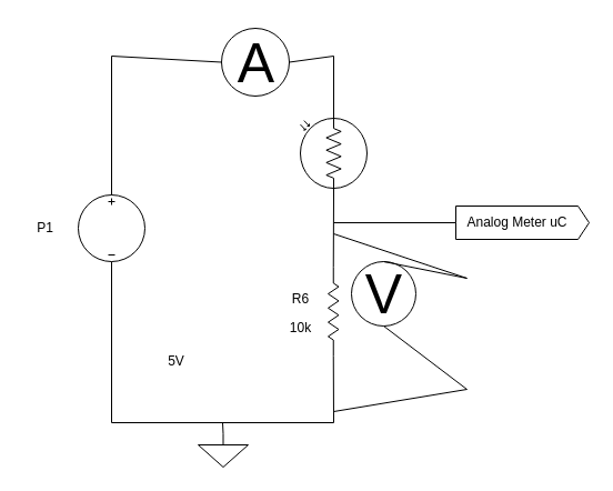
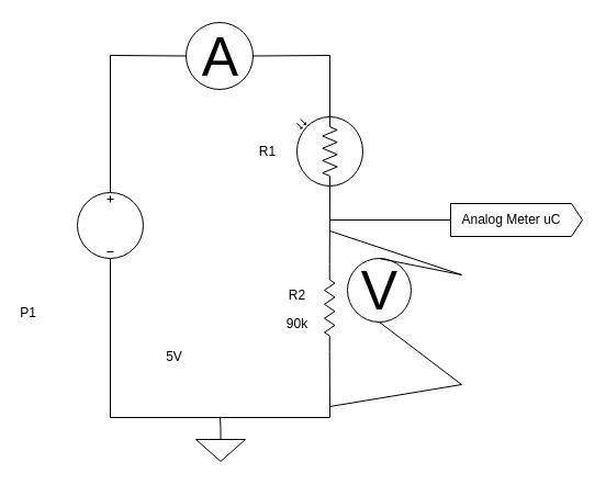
  <mxCell id="0" />
  <mxCell id="1" parent="0" />
  <mxCell id="2" value="" style="pointerEvents=1;verticalLabelPosition=bottom;shadow=0;dashed=0;align=center;html=1;verticalAlign=top;shape=mxgraph.electrical.signal_sources.source;aspect=fixed;points=[[0.5,0,0],[1,0.5,0],[0.5,1,0],[0,0.5,0]];elSignalType=dc3;" parent="1" vertex="1"><mxGeometry x="70" y="175" width="60" height="60" as="geometry" /></mxCell>
  <mxCell id="3" value="" style="pointerEvents=1;verticalLabelPosition=bottom;shadow=0;dashed=0;align=center;html=1;verticalAlign=top;shape=mxgraph.electrical.signal_sources.signal_ground;" parent="1" vertex="1"><mxGeometry x="178" y="390" width="45" height="30" as="geometry" /></mxCell>
- <mxCell id="4" value="R6" style="text;html=1;align=center;verticalAlign=middle;resizable=0;points=[];autosize=1;strokeColor=none;fillColor=none;" parent="1" vertex="1"><mxGeometry x="250" y="254" width="40" height="30" as="geometry" /></mxCell>
- <mxCell id="5" value="10k" style="text;html=1;align=center;verticalAlign=middle;resizable=0;points=[];autosize=1;strokeColor=none;fillColor=none;" parent="1" vertex="1"><mxGeometry x="250" y="280" width="40" height="30" as="geometry" /></mxCell>
- <mxCell id="6" value="P1" style="text;html=1;align=center;verticalAlign=middle;resizable=0;points=[];autosize=1;strokeColor=none;fillColor=none;" parent="1" vertex="1"><mxGeometry y="190" width="40" height="30" as="geometry" x="20" /></mxCell>
- <mxCell id="7" value="A" style="verticalLabelPosition=middle;shadow=0;dashed=0;align=center;html=1;verticalAlign=middle;strokeWidth=1;shape=ellipse;aspect=fixed;fontSize=50;strokeColor=#000000;direction=south;" parent="1" vertex="1"><mxGeometry x="199" y="25" width="61" height="61" as="geometry" /></mxCell>
+ <mxCell id="4" value="R2" style="text;html=1;align=center;verticalAlign=middle;resizable=0;points=[];autosize=1;strokeColor=none;fillColor=none;" parent="1" vertex="1"><mxGeometry x="250" y="254" width="40" height="30" as="geometry" /></mxCell>
+ <mxCell id="5" value="90k" style="text;html=1;align=center;verticalAlign=middle;resizable=0;points=[];autosize=1;strokeColor=none;fillColor=none;" parent="1" vertex="1"><mxGeometry x="250" y="280" width="40" height="30" as="geometry" /></mxCell>
+ <mxCell id="6" value="P1" style="text;html=1;align=center;verticalAlign=middle;resizable=0;points=[];autosize=1;strokeColor=none;fillColor=none;" parent="1" vertex="1"><mxGeometry x="5" y="270" width="40" height="30" as="geometry" /></mxCell>
+ <mxCell id="7" value="A" style="verticalLabelPosition=middle;shadow=0;dashed=0;align=center;html=1;verticalAlign=middle;strokeWidth=1;shape=ellipse;aspect=fixed;fontSize=50;strokeColor=#000000;direction=south;" parent="1" vertex="1"><mxGeometry x="169" y="20" width="61" height="61" as="geometry" /></mxCell>
  <mxCell id="8" value="V" style="verticalLabelPosition=middle;shadow=0;dashed=0;align=center;html=1;verticalAlign=middle;strokeWidth=1;shape=ellipse;aspect=fixed;fontSize=50;strokeColor=#000000;" parent="1" vertex="1"><mxGeometry x="316" y="235" width="58" height="58" as="geometry" /></mxCell>
  <mxCell id="9" value="" style="endArrow=none;html=1;rounded=0;exitX=0.5;exitY=1;exitDx=0;exitDy=0;exitPerimeter=0;entryX=1;entryY=0.5;entryDx=0;entryDy=0;entryPerimeter=0;" parent="1" source="2" target="11" edge="1"><mxGeometry width="50" height="50" relative="1" as="geometry"><mxPoint x="120" y="410" as="sourcePoint" /><mxPoint x="190" y="320" as="targetPoint" /><Array as="points"><mxPoint x="100" y="380" /><mxPoint x="300" y="380" /></Array></mxGeometry></mxCell>
  <mxCell id="10" value="5V" style="text;html=1;align=center;verticalAlign=middle;resizable=0;points=[];autosize=1;strokeColor=none;fillColor=none;" parent="1" vertex="1"><mxGeometry x="138" y="310" width="40" height="30" as="geometry" /></mxCell>
  <mxCell id="11" value="" style="pointerEvents=1;verticalLabelPosition=bottom;shadow=0;dashed=0;align=center;html=1;verticalAlign=top;shape=mxgraph.electrical.resistors.resistor_2;strokeColor=#000000;direction=south;" parent="1" vertex="1"><mxGeometry x="295" y="240" width="9.5" height="80" as="geometry" /></mxCell>
  <mxCell id="12" value="" style="endArrow=none;html=1;rounded=0;entryX=0;entryY=0.5;entryDx=0;entryDy=0;exitX=0;exitY=0.5;exitDx=0;exitDy=0;exitPerimeter=0;entryPerimeter=0;" parent="1" source="11" target="23" edge="1"><mxGeometry width="50" height="50" relative="1" as="geometry"><mxPoint x="200" y="190" as="sourcePoint" /><mxPoint x="300" y="175" as="targetPoint" /></mxGeometry></mxCell>
  <mxCell id="13" value="" style="endArrow=none;html=1;rounded=0;entryX=0.5;entryY=0;entryDx=0;entryDy=0;" parent="1" target="8" edge="1"><mxGeometry width="50" height="50" relative="1" as="geometry"><mxPoint x="300" y="210" as="sourcePoint" /><mxPoint x="721" y="270" as="targetPoint" /><Array as="points"><mxPoint x="420" y="250" /></Array></mxGeometry></mxCell>
  <mxCell id="14" value="" style="endArrow=none;html=1;rounded=0;entryX=0.5;entryY=1;entryDx=0;entryDy=0;" parent="1" target="8" edge="1"><mxGeometry width="50" height="50" relative="1" as="geometry"><mxPoint x="300" y="370" as="sourcePoint" /><mxPoint x="510" y="330" as="targetPoint" /><Array as="points"><mxPoint x="420" y="350" /></Array></mxGeometry></mxCell>
+ <mxCell id="15" value="R1" style="text;html=1;align=center;verticalAlign=middle;resizable=0;points=[];autosize=1;strokeColor=none;fillColor=none;" parent="1" vertex="1"><mxGeometry x="223" y="122.5" width="40" height="30" as="geometry" /></mxCell>
  <mxCell id="16" value="" style="endArrow=none;html=1;rounded=0;exitX=0.5;exitY=0;exitDx=0;exitDy=0;exitPerimeter=0;entryX=0.5;entryY=1;entryDx=0;entryDy=0;" parent="1" source="2" target="7" edge="1"><mxGeometry width="50" height="50" relative="1" as="geometry"><mxPoint x="90" y="90" as="sourcePoint" /><mxPoint x="140" y="40" as="targetPoint" /><Array as="points"><mxPoint x="100" y="50" /></Array></mxGeometry></mxCell>
  <mxCell id="17" value="" style="endArrow=none;html=1;rounded=0;exitX=0.5;exitY=0;exitDx=0;exitDy=0;entryX=1;entryY=0.5;entryDx=0;entryDy=0;entryPerimeter=0;" parent="1" source="7" target="23" edge="1"><mxGeometry width="50" height="50" relative="1" as="geometry"><mxPoint x="330" y="80" as="sourcePoint" /><mxPoint x="300" y="100" as="targetPoint" /><Array as="points"><mxPoint x="300" y="50" /></Array></mxGeometry></mxCell>
  <mxCell id="18" value="" style="endArrow=none;html=1;rounded=0;exitX=0.5;exitY=0;exitDx=0;exitDy=0;exitPerimeter=0;" parent="1" source="3" edge="1"><mxGeometry width="50" height="50" relative="1" as="geometry"><mxPoint x="350" y="330" as="sourcePoint" /><mxPoint x="200" y="380" as="targetPoint" /></mxGeometry></mxCell>
  <mxCell id="19" value="" style="group" parent="1" vertex="1" connectable="0"><mxGeometry x="410" y="185" width="120" height="30" as="geometry" /></mxCell>
  <mxCell id="20" value="" style="shape=mxgraph.arrows2.arrow;verticalLabelPosition=bottom;shadow=0;dashed=0;align=center;html=1;verticalAlign=top;strokeWidth=1;dy=0;dx=10;notch=0;strokeColor=#000000;" parent="19" vertex="1"><mxGeometry width="120" height="30" as="geometry" /></mxCell>
  <mxCell id="21" value="Analog Meter uC" style="text;html=1;align=center;verticalAlign=middle;resizable=0;points=[];autosize=1;strokeColor=none;fillColor=none;" parent="19" vertex="1"><mxGeometry width="110" height="30" as="geometry" /></mxCell>
  <mxCell id="22" value="" style="endArrow=none;html=1;rounded=0;entryX=0;entryY=0.5;entryDx=0;entryDy=0;entryPerimeter=0;" parent="1" target="20" edge="1"><mxGeometry width="50" height="50" relative="1" as="geometry"><mxPoint x="300" y="200" as="sourcePoint" /><mxPoint x="390" y="210" as="targetPoint" /></mxGeometry></mxCell>
  <mxCell id="23" value="" style="verticalLabelPosition=bottom;shadow=0;dashed=0;align=center;html=1;verticalAlign=top;shape=mxgraph.electrical.opto_electronics.photo_resistor_3;strokeColor=#000000;direction=north;" vertex="1" parent="1"><mxGeometry x="270" y="102.5" width="60" height="70" as="geometry" /></mxCell>
